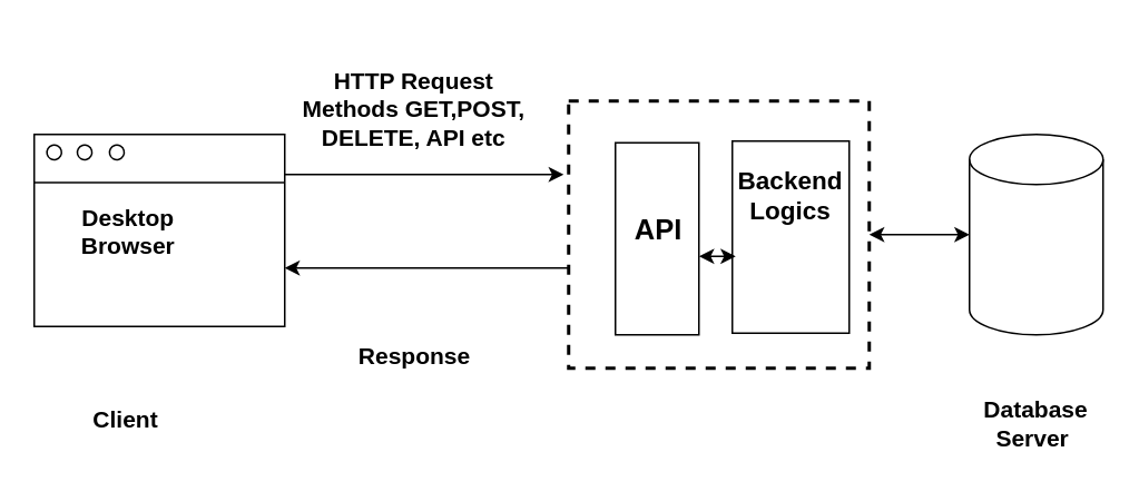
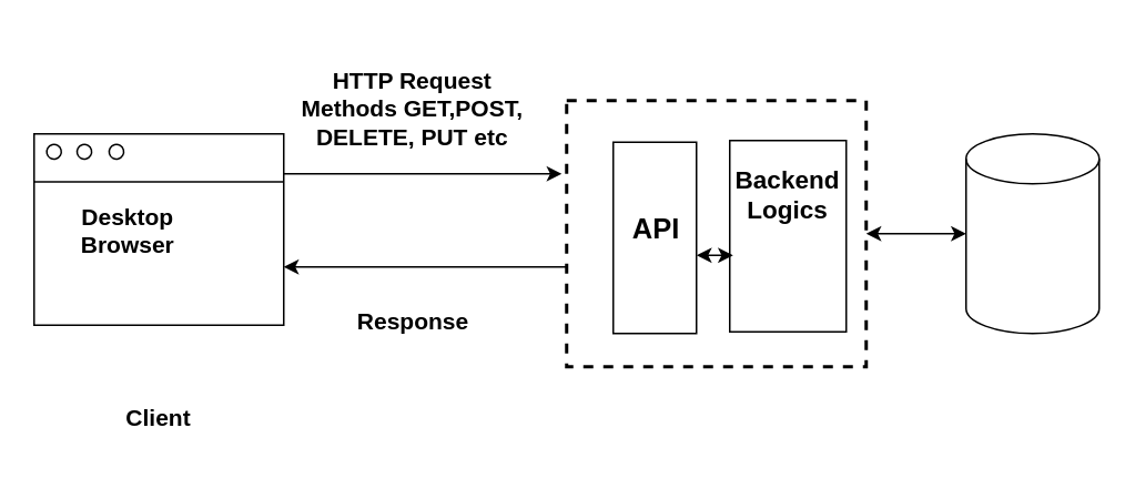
  <mxCell id="0" />
  <mxCell id="1" parent="0" />
  <mxCell id="2" value="" style="shape=cylinder3;whiteSpace=wrap;html=1;boundedLbl=1;backgroundOutline=1;size=15;" vertex="1" parent="1"><mxGeometry x="580" y="80" width="80" height="120" as="geometry" /></mxCell>
  <mxCell id="3" value="" style="rounded=0;whiteSpace=wrap;html=1;dashed=1;strokeWidth=2;" vertex="1" parent="1"><mxGeometry x="340" y="60" width="180" height="160" as="geometry" /></mxCell>
  <mxCell id="4" value="" style="rounded=0;whiteSpace=wrap;html=1;strokeWidth=1;" vertex="1" parent="1"><mxGeometry x="368" y="85" width="50" height="115" as="geometry" /></mxCell>
  <mxCell id="5" value="" style="rounded=0;whiteSpace=wrap;html=1;strokeWidth=1;" vertex="1" parent="1"><mxGeometry x="438" y="84" width="70" height="115" as="geometry" /></mxCell>
  <mxCell id="6" value="" style="ellipse;whiteSpace=wrap;html=1;aspect=fixed;strokeWidth=1;rotation=-150;" vertex="1" parent="1"><mxGeometry x="134.08" y="94.99" width="8.17" height="8.17" as="geometry" /></mxCell>
  <mxCell id="7" value="" style="group" vertex="1" connectable="0" parent="1"><mxGeometry x="20" y="80" width="150" height="115" as="geometry" /></mxCell>
  <mxCell id="8" value="" style="group" vertex="1" connectable="0" parent="7"><mxGeometry width="150" height="115.0" as="geometry" /></mxCell>
  <mxCell id="9" value="" style="rounded=0;whiteSpace=wrap;html=1;strokeWidth=1;" vertex="1" parent="8"><mxGeometry width="150" height="115.0" as="geometry" /></mxCell>
  <mxCell id="10" value="" style="endArrow=none;html=1;exitX=0;exitY=0.25;exitDx=0;exitDy=0;entryX=1;entryY=0.25;entryDx=0;entryDy=0;" edge="1" parent="8" source="9" target="9"><mxGeometry width="50" height="50" relative="1" as="geometry"><mxPoint y="76.667" as="sourcePoint" /><mxPoint x="53.571" y="12.778" as="targetPoint" /></mxGeometry></mxCell>
  <mxCell id="11" value="" style="ellipse;whiteSpace=wrap;html=1;aspect=fixed;strokeWidth=1;rotation=-150;" vertex="1" parent="8"><mxGeometry x="7.586" y="6.376" width="8.754" height="8.754" as="geometry" /></mxCell>
  <mxCell id="12" value="" style="ellipse;whiteSpace=wrap;html=1;aspect=fixed;strokeWidth=1;rotation=-150;" vertex="1" parent="8"><mxGeometry x="45.086" y="6.376" width="8.754" height="8.754" as="geometry" /></mxCell>
  <mxCell id="13" value="&lt;font style=&quot;font-size: 14px&quot;&gt;&lt;b&gt;Desktop Browser&lt;/b&gt;&lt;/font&gt;" style="text;html=1;strokeColor=none;fillColor=none;align=center;verticalAlign=middle;whiteSpace=wrap;rounded=0;" vertex="1" parent="8"><mxGeometry x="35" y="46.75" width="42.857" height="23" as="geometry" /></mxCell>
  <mxCell id="14" value="" style="ellipse;whiteSpace=wrap;html=1;aspect=fixed;strokeWidth=1;rotation=-150;" vertex="1" parent="7"><mxGeometry x="25.8" y="6.376" width="8.754" height="8.754" as="geometry" /></mxCell>
  <mxCell id="15" value="&lt;font style=&quot;font-size: 17px&quot;&gt;&lt;b&gt;API&lt;/b&gt;&lt;/font&gt;" style="text;html=1;strokeColor=none;fillColor=none;align=center;verticalAlign=middle;whiteSpace=wrap;rounded=0;rotation=0;" vertex="1" parent="1"><mxGeometry x="369" y="120" width="50" height="35" as="geometry" /></mxCell>
  <mxCell id="16" value="&lt;font style=&quot;font-size: 15px&quot;&gt;&lt;b&gt;Backend&lt;br&gt;Logics&lt;/b&gt;&lt;/font&gt;" style="text;html=1;strokeColor=none;fillColor=none;align=center;verticalAlign=middle;whiteSpace=wrap;rounded=0;" vertex="1" parent="1"><mxGeometry x="453" y="105.5" width="40" height="20" as="geometry" /></mxCell>
  <mxCell id="17" value="" style="endArrow=classic;html=1;" edge="1" parent="1"><mxGeometry width="50" height="50" relative="1" as="geometry"><mxPoint x="170" y="104" as="sourcePoint" /><mxPoint x="337" y="104" as="targetPoint" /></mxGeometry></mxCell>
  <mxCell id="18" value="" style="endArrow=classic;html=1;exitX=0;exitY=0.625;exitDx=0;exitDy=0;exitPerimeter=0;" edge="1" parent="1" source="3"><mxGeometry width="50" height="50" relative="1" as="geometry"><mxPoint x="260" y="180" as="sourcePoint" /><mxPoint x="170" y="160" as="targetPoint" /></mxGeometry></mxCell>
- <mxCell id="19" value="&lt;font style=&quot;font-size: 14px&quot;&gt;&lt;b&gt;HTTP Request Methods GET,POST, DELETE, API etc&lt;/b&gt;&lt;/font&gt;" style="text;html=1;strokeColor=none;fillColor=none;align=center;verticalAlign=middle;whiteSpace=wrap;rounded=0;" vertex="1" parent="1"><mxGeometry x="170" y="20" width="155" height="90" as="geometry" /></mxCell>
- <mxCell id="20" value="&lt;font size=&quot;1&quot;&gt;&lt;b style=&quot;font-size: 14px&quot;&gt;Response&lt;/b&gt;&lt;/font&gt;" style="text;html=1;strokeColor=none;fillColor=none;align=center;verticalAlign=middle;whiteSpace=wrap;rounded=0;" vertex="1" parent="1"><mxGeometry x="207.5" y="190" width="80" height="45" as="geometry" /></mxCell>
- <mxCell id="21" value="&lt;b&gt;&lt;font style=&quot;font-size: 14px&quot;&gt;Database Server&amp;nbsp;&lt;/font&gt;&lt;/b&gt;" style="text;html=1;strokeColor=none;fillColor=none;align=center;verticalAlign=middle;whiteSpace=wrap;rounded=0;" vertex="1" parent="1"><mxGeometry x="585" y="228" width="70" height="50" as="geometry" /></mxCell>
- <mxCell id="22" value="&lt;span style=&quot;font-size: 14px&quot;&gt;&lt;b&gt;Client&lt;/b&gt;&lt;/span&gt;" style="text;html=1;strokeColor=none;fillColor=none;align=center;verticalAlign=middle;whiteSpace=wrap;rounded=0;" vertex="1" parent="1"><mxGeometry x="40" y="226" width="70" height="50" as="geometry" /></mxCell>
+ <mxCell id="19" value="&lt;font style=&quot;font-size: 14px&quot;&gt;&lt;b&gt;HTTP Request Methods GET,POST, DELETE, PUT etc&lt;/b&gt;&lt;/font&gt;" style="text;html=1;strokeColor=none;fillColor=none;align=center;verticalAlign=middle;whiteSpace=wrap;rounded=0;" vertex="1" parent="1"><mxGeometry x="170" y="20" width="155" height="90" as="geometry" /></mxCell>
+ <mxCell id="20" value="&lt;font size=&quot;1&quot;&gt;&lt;b style=&quot;font-size: 14px&quot;&gt;Response&lt;/b&gt;&lt;/font&gt;" style="text;html=1;strokeColor=none;fillColor=none;align=center;verticalAlign=middle;whiteSpace=wrap;rounded=0;" vertex="1" parent="1"><mxGeometry x="207.5" y="170" width="80" height="45" as="geometry" /></mxCell>
+ <mxCell id="22" value="&lt;span style=&quot;font-size: 14px&quot;&gt;&lt;b&gt;Client&lt;/b&gt;&lt;/span&gt;" style="text;html=1;strokeColor=none;fillColor=none;align=center;verticalAlign=middle;whiteSpace=wrap;rounded=0;" vertex="1" parent="1"><mxGeometry x="60" y="226" width="70" height="50" as="geometry" /></mxCell>
  <mxCell id="23" value="" style="endArrow=classic;startArrow=classic;html=1;exitX=1;exitY=0.5;exitDx=0;exitDy=0;entryX=0;entryY=0.5;entryDx=0;entryDy=0;entryPerimeter=0;" edge="1" parent="1" source="3" target="2"><mxGeometry width="50" height="50" relative="1" as="geometry"><mxPoint x="530" y="170" as="sourcePoint" /><mxPoint x="580" y="120" as="targetPoint" /></mxGeometry></mxCell>
  <mxCell id="24" value="" style="endArrow=classic;startArrow=classic;html=1;exitX=1.002;exitY=0.591;exitDx=0;exitDy=0;exitPerimeter=0;" edge="1" parent="1" source="4"><mxGeometry width="50" height="50" relative="1" as="geometry"><mxPoint x="420" y="180" as="sourcePoint" /><mxPoint x="440" y="153" as="targetPoint" /></mxGeometry></mxCell>
